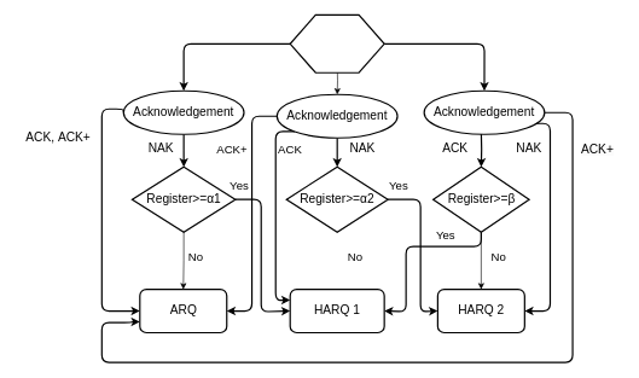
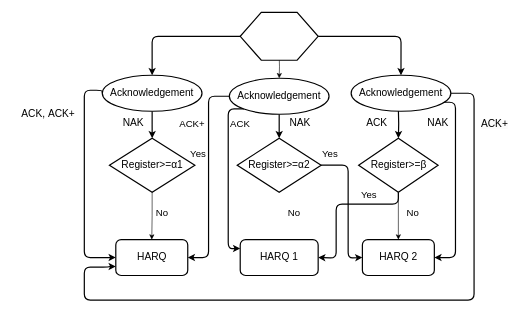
  <mxCell id="0" />
  <mxCell id="1" parent="0" />
  <mxCell id="2" style="edgeStyle=orthogonalEdgeStyle;rounded=1;orthogonalLoop=1;jettySize=auto;html=1;entryX=0.5;entryY=0;entryDx=0;entryDy=0;curved=0;labelBackgroundColor=none;fontColor=default;strokeWidth=2;" parent="1" target="6" edge="1"><mxGeometry relative="1" as="geometry"><mxPoint x="280" y="130" as="targetPoint" /><Array as="points"><mxPoint x="253" y="60" /></Array><mxPoint x="410" y="60" as="sourcePoint" /></mxGeometry></mxCell>
  <mxCell id="3" style="edgeStyle=orthogonalEdgeStyle;rounded=0;orthogonalLoop=1;jettySize=auto;html=1;exitX=0.5;exitY=1;exitDx=0;exitDy=0;entryX=0.5;entryY=0;entryDx=0;entryDy=0;labelBackgroundColor=none;fontColor=default;" parent="1" target="35" edge="1"><mxGeometry relative="1" as="geometry"><mxPoint x="465" y="90" as="sourcePoint" /></mxGeometry></mxCell>
  <mxCell id="4" style="edgeStyle=orthogonalEdgeStyle;rounded=0;orthogonalLoop=1;jettySize=auto;html=1;exitX=0.5;exitY=1;exitDx=0;exitDy=0;labelBackgroundColor=none;fontColor=default;strokeWidth=2;" parent="1" source="6" target="13" edge="1"><mxGeometry relative="1" as="geometry" /></mxCell>
  <mxCell id="5" style="edgeStyle=orthogonalEdgeStyle;rounded=1;orthogonalLoop=1;jettySize=auto;html=1;exitX=0;exitY=0.5;exitDx=0;exitDy=0;entryX=0;entryY=0.5;entryDx=0;entryDy=0;curved=0;labelBackgroundColor=none;fontColor=default;strokeWidth=2;" parent="1" source="6" target="19" edge="1"><mxGeometry relative="1" as="geometry"><Array as="points"><mxPoint x="140" y="150" /><mxPoint x="140" y="429" /></Array></mxGeometry></mxCell>
  <mxCell id="6" value="&lt;font style=&quot;font-size: 17px;&quot;&gt;Acknowledgement&lt;/font&gt;" style="ellipse;whiteSpace=wrap;html=1;strokeWidth=2;labelBackgroundColor=none;" parent="1" vertex="1"><mxGeometry x="170" y="125" width="166.25" height="60" as="geometry" /></mxCell>
  <mxCell id="7" style="edgeStyle=orthogonalEdgeStyle;rounded=0;orthogonalLoop=1;jettySize=auto;html=1;exitX=0.5;exitY=1;exitDx=0;exitDy=0;labelBackgroundColor=none;fontColor=default;strokeWidth=2;" parent="1" target="18" edge="1"><mxGeometry relative="1" as="geometry"><mxPoint x="663.75" y="180" as="sourcePoint" /></mxGeometry></mxCell>
  <mxCell id="8" style="edgeStyle=orthogonalEdgeStyle;rounded=1;orthogonalLoop=1;jettySize=auto;html=1;exitX=1;exitY=0.5;exitDx=0;exitDy=0;entryX=0;entryY=0.75;entryDx=0;entryDy=0;curved=0;labelBackgroundColor=none;fontColor=default;strokeWidth=2;" parent="1" target="19" edge="1"><mxGeometry relative="1" as="geometry"><mxPoint x="738.75" y="155" as="sourcePoint" /><Array as="points"><mxPoint x="790" y="155" /><mxPoint x="790" y="500" /><mxPoint x="140" y="500" /><mxPoint x="140" y="445" /><mxPoint x="181" y="445" /></Array></mxGeometry></mxCell>
  <mxCell id="9" style="edgeStyle=orthogonalEdgeStyle;rounded=1;orthogonalLoop=1;jettySize=auto;html=1;exitX=1;exitY=1;exitDx=0;exitDy=0;entryX=1;entryY=0.5;entryDx=0;entryDy=0;curved=0;labelBackgroundColor=none;fontColor=default;strokeWidth=2;" parent="1" target="21" edge="1"><mxGeometry relative="1" as="geometry"><mxPoint x="716.783" y="172.678" as="sourcePoint" /><Array as="points"><mxPoint x="717" y="170" /><mxPoint x="759" y="170" /><mxPoint x="759" y="429" /></Array></mxGeometry></mxCell>
  <mxCell id="10" style="edgeStyle=orthogonalEdgeStyle;rounded=1;orthogonalLoop=1;jettySize=auto;html=1;exitX=0;exitY=0.5;exitDx=0;exitDy=0;entryX=1;entryY=0.5;entryDx=0;entryDy=0;curved=0;labelBackgroundColor=none;fontColor=default;strokeWidth=2;" parent="1" source="35" target="19" edge="1"><mxGeometry relative="1" as="geometry"><mxPoint x="405" y="155" as="sourcePoint" /></mxGeometry></mxCell>
- <mxCell id="11" style="edgeStyle=orthogonalEdgeStyle;rounded=1;orthogonalLoop=1;jettySize=auto;html=1;exitX=1;exitY=0.5;exitDx=0;exitDy=0;entryX=0;entryY=0.5;entryDx=0;entryDy=0;curved=0;labelBackgroundColor=none;fontColor=default;strokeWidth=2;" parent="1" source="13" target="20" edge="1"><mxGeometry relative="1" as="geometry"><mxPoint x="380" y="430" as="targetPoint" /><Array as="points"><mxPoint x="360" y="275" /><mxPoint x="360" y="430" /><mxPoint x="400" y="430" /></Array></mxGeometry></mxCell>
  <mxCell id="12" style="edgeStyle=orthogonalEdgeStyle;rounded=0;orthogonalLoop=1;jettySize=auto;html=1;exitX=0.5;exitY=1;exitDx=0;exitDy=0;labelBackgroundColor=none;fontColor=default;" parent="1" source="13" target="19" edge="1"><mxGeometry relative="1" as="geometry" /></mxCell>
  <mxCell id="13" value="&lt;font style=&quot;font-size: 17px;&quot;&gt;Register&amp;gt;=α1&lt;/font&gt;" style="rhombus;whiteSpace=wrap;html=1;strokeWidth=2;labelBackgroundColor=none;" parent="1" vertex="1"><mxGeometry x="181.88" y="230" width="142.5" height="90" as="geometry" /></mxCell>
  <mxCell id="14" style="edgeStyle=orthogonalEdgeStyle;rounded=1;orthogonalLoop=1;jettySize=auto;html=1;exitX=1;exitY=0.5;exitDx=0;exitDy=0;entryX=0;entryY=0.5;entryDx=0;entryDy=0;curved=0;labelBackgroundColor=none;fontColor=default;strokeWidth=2;" parent="1" source="15" target="21" edge="1"><mxGeometry relative="1" as="geometry"><mxPoint x="550" y="430" as="targetPoint" /><Array as="points"><mxPoint x="580" y="275" /><mxPoint x="580" y="430" /><mxPoint x="604" y="430" /></Array></mxGeometry></mxCell>
  <mxCell id="15" value="&lt;font style=&quot;font-size: 17px;&quot;&gt;Register&amp;gt;=α2&lt;/font&gt;" style="rhombus;whiteSpace=wrap;html=1;strokeWidth=2;labelBackgroundColor=none;" parent="1" vertex="1"><mxGeometry x="395" y="230" width="140" height="90" as="geometry" /></mxCell>
  <mxCell id="16" style="edgeStyle=orthogonalEdgeStyle;rounded=0;orthogonalLoop=1;jettySize=auto;html=1;exitX=0.5;exitY=1;exitDx=0;exitDy=0;entryX=0.5;entryY=0;entryDx=0;entryDy=0;labelBackgroundColor=none;fontColor=default;" parent="1" source="18" target="21" edge="1"><mxGeometry relative="1" as="geometry"><mxPoint x="644.471" y="400" as="targetPoint" /></mxGeometry></mxCell>
  <mxCell id="17" style="edgeStyle=orthogonalEdgeStyle;rounded=1;orthogonalLoop=1;jettySize=auto;html=1;exitX=0.5;exitY=1;exitDx=0;exitDy=0;entryX=1;entryY=0.5;entryDx=0;entryDy=0;curved=0;labelBackgroundColor=none;fontColor=default;strokeWidth=2;" parent="1" source="18" target="20" edge="1"><mxGeometry relative="1" as="geometry"><Array as="points"><mxPoint x="664" y="340" /><mxPoint x="560" y="340" /><mxPoint x="560" y="430" /></Array></mxGeometry></mxCell>
  <mxCell id="18" value="&lt;font style=&quot;font-size: 17px;&quot;&gt;Register&amp;gt;=β&lt;/font&gt;" style="rhombus;whiteSpace=wrap;html=1;strokeWidth=2;labelBackgroundColor=none;" parent="1" vertex="1"><mxGeometry x="597.5" y="230" width="132.5" height="90" as="geometry" /></mxCell>
- <mxCell id="19" value="&lt;font style=&quot;font-size: 17px;&quot;&gt;ARQ&lt;/font&gt;" style="rounded=1;whiteSpace=wrap;html=1;strokeWidth=2;labelBackgroundColor=none;" parent="1" vertex="1"><mxGeometry x="192.5" y="399" width="120" height="60" as="geometry" /></mxCell>
+ <mxCell id="19" value="&lt;font style=&quot;font-size: 17px;&quot;&gt;HARQ&lt;/font&gt;" style="rounded=1;whiteSpace=wrap;html=1;strokeWidth=2;labelBackgroundColor=none;" parent="1" vertex="1"><mxGeometry x="192.5" y="399" width="120" height="60" as="geometry" /></mxCell>
  <mxCell id="20" value="&lt;font style=&quot;font-size: 17px;&quot;&gt;HARQ 1&lt;/font&gt;" style="rounded=1;whiteSpace=wrap;html=1;strokeWidth=2;labelBackgroundColor=none;" parent="1" vertex="1"><mxGeometry x="400" y="399" width="130" height="60" as="geometry" /></mxCell>
  <mxCell id="21" value="&lt;font style=&quot;font-size: 17px;&quot;&gt;HARQ 2&lt;/font&gt;" style="rounded=1;whiteSpace=wrap;html=1;glass=0;strokeWidth=2;labelBackgroundColor=none;" parent="1" vertex="1"><mxGeometry x="603.75" y="399" width="120" height="60" as="geometry" /></mxCell>
  <mxCell id="22" value="&lt;font style=&quot;font-size: 16px;&quot;&gt;No&lt;/font&gt;" style="text;html=1;align=center;verticalAlign=middle;whiteSpace=wrap;rounded=0;labelBackgroundColor=none;" parent="1" vertex="1"><mxGeometry x="657.5" y="340" width="60" height="30" as="geometry" /></mxCell>
  <mxCell id="23" value="&lt;font style=&quot;font-size: 16px;&quot;&gt;ACK&lt;/font&gt;" style="text;html=1;align=center;verticalAlign=middle;whiteSpace=wrap;rounded=0;labelBackgroundColor=none;" parent="1" vertex="1"><mxGeometry x="370" y="190" width="60" height="30" as="geometry" /></mxCell>
  <mxCell id="24" value="&lt;font style=&quot;font-size: 16px;&quot;&gt;ACK+&lt;/font&gt;" style="text;html=1;align=center;verticalAlign=middle;whiteSpace=wrap;rounded=0;labelBackgroundColor=none;" parent="1" vertex="1"><mxGeometry x="290" y="190" width="60" height="30" as="geometry" /></mxCell>
  <mxCell id="25" value="&lt;font style=&quot;font-size: 17px;&quot;&gt;ACK,&amp;nbsp;&lt;/font&gt;&lt;span style=&quot;font-size: 17px;&quot;&gt;ACK+&lt;/span&gt;" style="text;html=1;align=center;verticalAlign=middle;whiteSpace=wrap;rounded=0;labelBackgroundColor=none;" parent="1" vertex="1"><mxGeometry x="20" y="175" width="120" height="30" as="geometry" /></mxCell>
  <mxCell id="26" style="edgeStyle=none;rounded=0;orthogonalLoop=1;jettySize=auto;html=1;exitX=0.75;exitY=1;exitDx=0;exitDy=0;labelBackgroundColor=none;fontColor=default;" parent="1" edge="1"><mxGeometry relative="1" as="geometry"><mxPoint x="225" y="420" as="sourcePoint" /><mxPoint x="225" y="420" as="targetPoint" /></mxGeometry></mxCell>
  <mxCell id="27" value="&lt;span style=&quot;color: rgb(0, 0, 0); font-family: Helvetica; font-style: normal; font-variant-ligatures: normal; font-variant-caps: normal; font-weight: 400; letter-spacing: normal; orphans: 2; text-align: center; text-indent: 0px; text-transform: none; widows: 2; word-spacing: 0px; -webkit-text-stroke-width: 0px; background-color: rgb(251, 251, 251); text-decoration-thickness: initial; text-decoration-style: initial; text-decoration-color: initial; float: none; display: inline !important;&quot;&gt;&lt;font style=&quot;font-size: 17px;&quot;&gt;ACK+&lt;/font&gt;&lt;/span&gt;" style="text;whiteSpace=wrap;html=1;labelBackgroundColor=none;" parent="1" vertex="1"><mxGeometry x="800" y="190" width="60" height="40" as="geometry" /></mxCell>
  <mxCell id="28" value="&lt;font style=&quot;font-size: 17px;&quot;&gt;NAK&lt;/font&gt;" style="text;html=1;align=center;verticalAlign=middle;whiteSpace=wrap;rounded=0;labelBackgroundColor=none;" parent="1" vertex="1"><mxGeometry x="700" y="190" width="60" height="30" as="geometry" /></mxCell>
  <mxCell id="29" value="&lt;font style=&quot;font-size: 17px;&quot;&gt;ACK&lt;/font&gt;" style="text;html=1;align=center;verticalAlign=middle;whiteSpace=wrap;rounded=0;labelBackgroundColor=none;" parent="1" vertex="1"><mxGeometry x="597.5" y="190" width="60" height="30" as="geometry" /></mxCell>
  <mxCell id="30" value="&lt;font style=&quot;font-size: 17px;&quot;&gt;NAK&lt;/font&gt;" style="text;html=1;align=center;verticalAlign=middle;whiteSpace=wrap;rounded=0;labelBackgroundColor=none;" parent="1" vertex="1"><mxGeometry x="192.5" y="190" width="58.12" height="30" as="geometry" /></mxCell>
  <mxCell id="31" value="&lt;font style=&quot;font-size: 16px;&quot;&gt;Yes&lt;/font&gt;" style="text;html=1;align=center;verticalAlign=middle;whiteSpace=wrap;rounded=0;labelBackgroundColor=none;" parent="1" vertex="1"><mxGeometry x="585" y="310" width="60" height="30" as="geometry" /></mxCell>
  <mxCell id="32" style="edgeStyle=orthogonalEdgeStyle;rounded=0;orthogonalLoop=1;jettySize=auto;html=1;exitX=0.5;exitY=1;exitDx=0;exitDy=0;labelBackgroundColor=none;fontColor=default;" parent="1" source="28" target="28" edge="1"><mxGeometry relative="1" as="geometry" /></mxCell>
  <mxCell id="33" style="edgeStyle=orthogonalEdgeStyle;rounded=0;orthogonalLoop=1;jettySize=auto;html=1;exitX=0.5;exitY=1;exitDx=0;exitDy=0;entryX=0.5;entryY=0;entryDx=0;entryDy=0;labelBackgroundColor=none;fontColor=default;strokeWidth=2;" parent="1" source="35" target="15" edge="1"><mxGeometry relative="1" as="geometry" /></mxCell>
  <mxCell id="34" style="edgeStyle=orthogonalEdgeStyle;rounded=1;orthogonalLoop=1;jettySize=auto;html=1;exitX=0;exitY=1;exitDx=0;exitDy=0;entryX=0;entryY=0.25;entryDx=0;entryDy=0;curved=0;labelBackgroundColor=none;fontColor=default;strokeWidth=2;" parent="1" source="35" target="20" edge="1"><mxGeometry relative="1" as="geometry"><Array as="points"><mxPoint x="380" y="181" /><mxPoint x="380" y="414" /></Array></mxGeometry></mxCell>
  <mxCell id="35" value="&lt;font style=&quot;font-size: 17px;&quot;&gt;Acknowledgement&lt;/font&gt;" style="ellipse;whiteSpace=wrap;html=1;strokeWidth=2;labelBackgroundColor=none;" parent="1" vertex="1"><mxGeometry x="381.88" y="130" width="166.25" height="60" as="geometry" /></mxCell>
  <mxCell id="36" value="&lt;font style=&quot;font-size: 17px;&quot;&gt;Acknowledgement&lt;/font&gt;" style="ellipse;whiteSpace=wrap;html=1;strokeWidth=2;labelBackgroundColor=none;" parent="1" vertex="1"><mxGeometry x="585" y="125" width="166.25" height="60" as="geometry" /></mxCell>
  <mxCell id="37" value="&lt;font style=&quot;font-size: 16px;&quot;&gt;Yes&lt;/font&gt;" style="text;html=1;align=center;verticalAlign=middle;whiteSpace=wrap;rounded=0;labelBackgroundColor=none;" parent="1" vertex="1"><mxGeometry x="520" y="240" width="60" height="30" as="geometry" /></mxCell>
  <mxCell id="38" value="&lt;font style=&quot;font-size: 16px;&quot;&gt;No&lt;/font&gt;" style="text;html=1;align=center;verticalAlign=middle;whiteSpace=wrap;rounded=0;labelBackgroundColor=none;" parent="1" vertex="1"><mxGeometry x="460" y="340" width="60" height="30" as="geometry" /></mxCell>
  <mxCell id="39" value="&lt;font style=&quot;font-size: 16px;&quot;&gt;Yes&lt;/font&gt;" style="text;html=1;align=center;verticalAlign=middle;whiteSpace=wrap;rounded=1;labelBackgroundColor=none;" parent="1" vertex="1"><mxGeometry x="300" y="240" width="60" height="30" as="geometry" /></mxCell>
  <mxCell id="40" value="&lt;font style=&quot;font-size: 16px;&quot;&gt;No&lt;/font&gt;" style="text;html=1;align=center;verticalAlign=middle;whiteSpace=wrap;rounded=0;labelBackgroundColor=none;" parent="1" vertex="1"><mxGeometry x="240" y="340" width="60" height="30" as="geometry" /></mxCell>
  <mxCell id="41" value="&lt;font style=&quot;font-size: 17px;&quot;&gt;NAK&lt;/font&gt;" style="text;html=1;align=center;verticalAlign=middle;whiteSpace=wrap;rounded=0;labelBackgroundColor=none;" parent="1" vertex="1"><mxGeometry x="470" y="190" width="60" height="30" as="geometry" /></mxCell>
  <mxCell id="42" style="edgeStyle=orthogonalEdgeStyle;rounded=1;orthogonalLoop=1;jettySize=auto;html=1;exitX=1;exitY=0.5;exitDx=0;exitDy=0;curved=0;labelBackgroundColor=none;fontColor=default;strokeWidth=2;" parent="1" source="43" target="36" edge="1"><mxGeometry relative="1" as="geometry" /></mxCell>
  <mxCell id="43" value="&lt;span style=&quot;font-size: 17px; text-wrap: wrap;&quot;&gt;&amp;nbsp;&lt;/span&gt;" style="verticalLabelPosition=bottom;verticalAlign=top;html=1;shape=hexagon;perimeter=hexagonPerimeter2;arcSize=6;size=0.27;strokeWidth=2;labelBackgroundColor=none;" parent="1" vertex="1"><mxGeometry x="400" y="20" width="130" height="80" as="geometry" /></mxCell>
